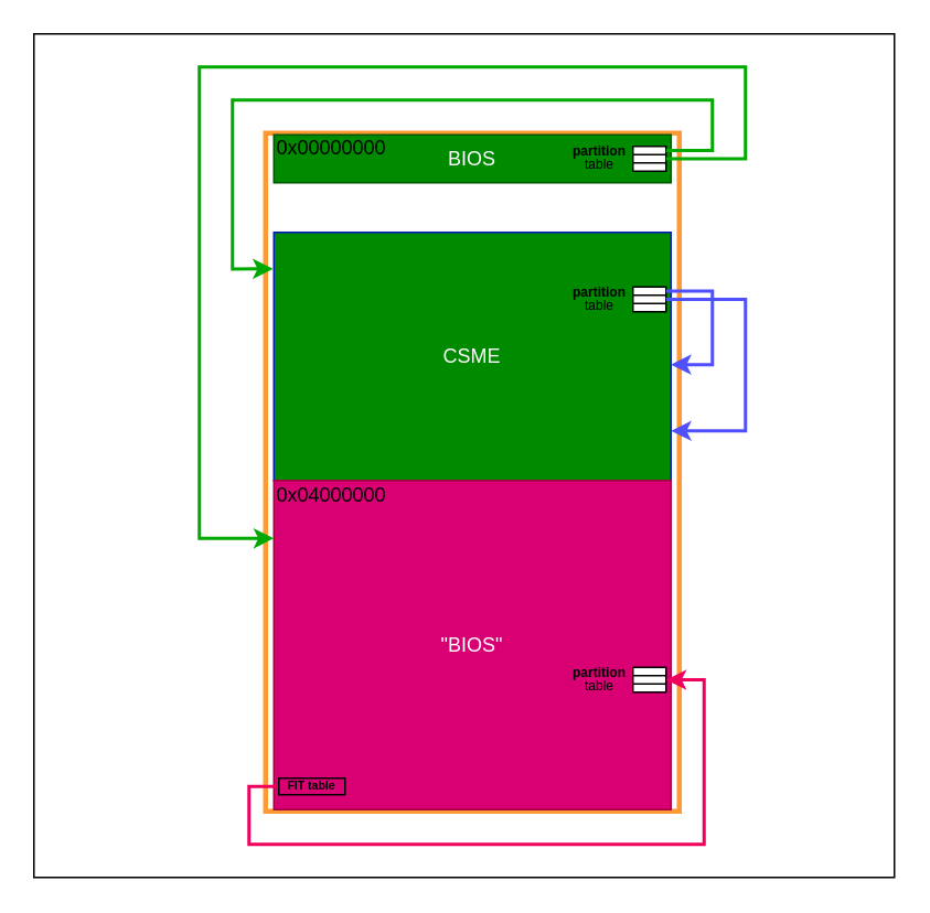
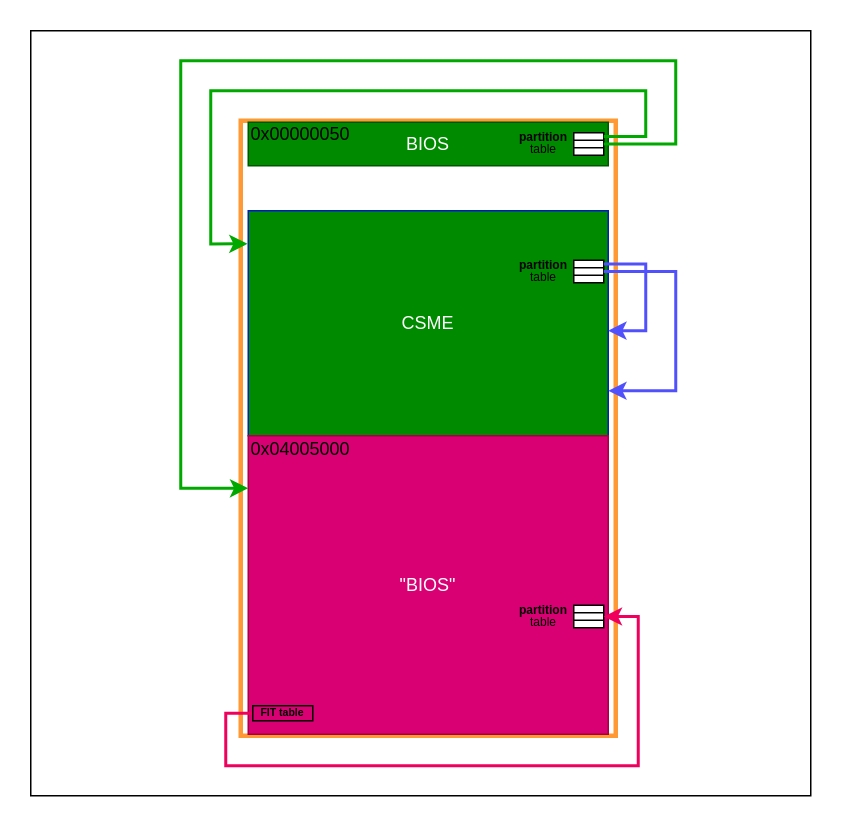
  <mxCell id="0" />
  <mxCell id="1" parent="0" />
  <mxCell id="2" value="" style="rounded=0;whiteSpace=wrap;html=1;" vertex="1" parent="1"><mxGeometry x="20" y="20" width="520" height="510" as="geometry" /></mxCell>
  <mxCell id="3" value="" style="rounded=0;whiteSpace=wrap;html=1;strokeColor=#FF9933;strokeWidth=3;" vertex="1" parent="1"><mxGeometry x="160" y="80" width="250" height="410" as="geometry" /></mxCell>
  <mxCell id="4" value="BIOS" style="rounded=0;whiteSpace=wrap;html=1;fillColor=#008a00;fontColor=#ffffff;strokeColor=#005700;" vertex="1" parent="1"><mxGeometry x="165" y="81" width="240" height="29" as="geometry" /></mxCell>
  <mxCell id="5" value="CSME" style="rounded=0;whiteSpace=wrap;html=1;fillColor=#008a00;fontColor=#ffffff;strokeColor=#001DBC;" vertex="1" parent="1"><mxGeometry x="165" y="140" width="240" height="150" as="geometry" /></mxCell>
  <mxCell id="6" value="&quot;BIOS&quot;" style="rounded=0;whiteSpace=wrap;html=1;fillColor=#d80073;fontColor=#ffffff;strokeColor=#A50040;" vertex="1" parent="1"><mxGeometry x="165" y="290" width="240" height="199" as="geometry" /></mxCell>
  <mxCell id="7" value="" style="group;movable=1;resizable=1;rotatable=1;deletable=1;editable=1;locked=0;connectable=1;" vertex="1" connectable="0" parent="1"><mxGeometry x="342" y="170" width="60" height="20" as="geometry" /></mxCell>
  <mxCell id="8" value="" style="shape=table;startSize=0;container=1;collapsible=0;childLayout=tableLayout;fontSize=16;movable=1;resizable=1;rotatable=1;deletable=1;editable=1;locked=0;connectable=1;" vertex="1" parent="7"><mxGeometry x="40" y="3" width="20" height="15" as="geometry" /></mxCell>
  <mxCell id="9" value="" style="shape=tableRow;horizontal=0;startSize=0;swimlaneHead=0;swimlaneBody=0;strokeColor=inherit;top=0;left=0;bottom=0;right=0;collapsible=0;dropTarget=0;fillColor=none;points=[[0,0.5],[1,0.5]];portConstraint=eastwest;fontSize=16;movable=1;resizable=1;rotatable=1;deletable=1;editable=1;locked=0;connectable=1;" vertex="1" parent="8"><mxGeometry width="20" height="5" as="geometry" /></mxCell>
  <mxCell id="10" value="&lt;h5&gt;&lt;br&gt;&lt;/h5&gt;" style="shape=partialRectangle;html=1;whiteSpace=wrap;connectable=1;strokeColor=inherit;overflow=hidden;fillColor=none;top=0;left=0;bottom=0;right=0;pointerEvents=1;fontSize=16;movable=1;resizable=1;rotatable=1;deletable=1;editable=1;locked=0;" vertex="1" parent="9"><mxGeometry width="20" height="5" as="geometry"><mxRectangle width="20" height="5" as="alternateBounds" /></mxGeometry></mxCell>
  <mxCell id="11" value="" style="shape=tableRow;horizontal=0;startSize=0;swimlaneHead=0;swimlaneBody=0;strokeColor=inherit;top=0;left=0;bottom=0;right=0;collapsible=0;dropTarget=0;fillColor=none;points=[[0,0.5],[1,0.5]];portConstraint=eastwest;fontSize=16;movable=1;resizable=1;rotatable=1;deletable=1;editable=1;locked=0;connectable=1;" vertex="1" parent="8"><mxGeometry y="5" width="20" height="5" as="geometry" /></mxCell>
  <mxCell id="12" value="" style="shape=partialRectangle;html=1;whiteSpace=wrap;connectable=1;strokeColor=inherit;overflow=hidden;fillColor=none;top=0;left=0;bottom=0;right=0;pointerEvents=1;fontSize=16;movable=1;resizable=1;rotatable=1;deletable=1;editable=1;locked=0;" vertex="1" parent="11"><mxGeometry width="20" height="5" as="geometry"><mxRectangle width="20" height="5" as="alternateBounds" /></mxGeometry></mxCell>
  <mxCell id="13" value="" style="shape=tableRow;horizontal=0;startSize=0;swimlaneHead=0;swimlaneBody=0;strokeColor=inherit;top=0;left=0;bottom=0;right=0;collapsible=0;dropTarget=0;fillColor=none;points=[[0,0.5],[1,0.5]];portConstraint=eastwest;fontSize=16;movable=1;resizable=1;rotatable=1;deletable=1;editable=1;locked=0;connectable=1;" vertex="1" parent="8"><mxGeometry y="10" width="20" height="5" as="geometry" /></mxCell>
  <mxCell id="14" value="" style="shape=partialRectangle;html=1;whiteSpace=wrap;connectable=1;strokeColor=inherit;overflow=hidden;fillColor=none;top=0;left=0;bottom=0;right=0;pointerEvents=1;fontSize=16;movable=1;resizable=1;rotatable=1;deletable=1;editable=1;locked=0;" vertex="1" parent="13"><mxGeometry width="20" height="5" as="geometry"><mxRectangle width="20" height="5" as="alternateBounds" /></mxGeometry></mxCell>
  <mxCell id="15" value="&lt;h5 style=&quot;font-size: 8px; line-height: 90%;&quot;&gt;&lt;font style=&quot;font-size: 8px;&quot;&gt;partition&lt;br&gt;&lt;/font&gt;&lt;span style=&quot;background-color: initial; font-weight: normal;&quot;&gt;table&lt;/span&gt;&lt;/h5&gt;" style="text;html=1;align=center;verticalAlign=middle;whiteSpace=wrap;rounded=0;movable=1;resizable=1;rotatable=1;deletable=1;editable=1;locked=0;connectable=1;" vertex="1" parent="7"><mxGeometry width="40" height="20" as="geometry" /></mxCell>
  <mxCell id="16" value="" style="group;movable=1;resizable=1;rotatable=1;deletable=1;editable=1;locked=0;connectable=1;" vertex="1" connectable="0" parent="1"><mxGeometry x="342" y="85" width="60" height="20" as="geometry" /></mxCell>
  <mxCell id="17" value="" style="shape=table;startSize=0;container=1;collapsible=0;childLayout=tableLayout;fontSize=16;" vertex="1" parent="16"><mxGeometry x="40" y="3" width="20" height="15" as="geometry" /></mxCell>
  <mxCell id="18" value="" style="shape=tableRow;horizontal=0;startSize=0;swimlaneHead=0;swimlaneBody=0;strokeColor=inherit;top=0;left=0;bottom=0;right=0;collapsible=0;dropTarget=0;fillColor=none;points=[[0,0.5],[1,0.5]];portConstraint=eastwest;fontSize=16;" vertex="1" parent="17"><mxGeometry width="20" height="5" as="geometry" /></mxCell>
  <mxCell id="19" value="&lt;h5&gt;&lt;br&gt;&lt;/h5&gt;" style="shape=partialRectangle;html=1;whiteSpace=wrap;connectable=1;strokeColor=inherit;overflow=hidden;fillColor=none;top=0;left=0;bottom=0;right=0;pointerEvents=1;fontSize=16;movable=1;resizable=1;rotatable=1;deletable=1;editable=1;locked=0;" vertex="1" parent="18"><mxGeometry width="20" height="5" as="geometry"><mxRectangle width="20" height="5" as="alternateBounds" /></mxGeometry></mxCell>
  <mxCell id="20" value="" style="shape=tableRow;horizontal=0;startSize=0;swimlaneHead=0;swimlaneBody=0;strokeColor=inherit;top=0;left=0;bottom=0;right=0;collapsible=0;dropTarget=0;fillColor=none;points=[[0,0.5],[1,0.5]];portConstraint=eastwest;fontSize=16;" vertex="1" parent="17"><mxGeometry y="5" width="20" height="5" as="geometry" /></mxCell>
  <mxCell id="21" value="" style="shape=partialRectangle;html=1;whiteSpace=wrap;connectable=1;strokeColor=inherit;overflow=hidden;fillColor=none;top=0;left=0;bottom=0;right=0;pointerEvents=1;fontSize=16;movable=1;resizable=1;rotatable=1;deletable=1;editable=1;locked=0;" vertex="1" parent="20"><mxGeometry width="20" height="5" as="geometry"><mxRectangle width="20" height="5" as="alternateBounds" /></mxGeometry></mxCell>
  <mxCell id="22" value="" style="shape=tableRow;horizontal=0;startSize=0;swimlaneHead=0;swimlaneBody=0;strokeColor=inherit;top=0;left=0;bottom=0;right=0;collapsible=0;dropTarget=0;fillColor=none;points=[[0,0.5],[1,0.5]];portConstraint=eastwest;fontSize=16;" vertex="1" parent="17"><mxGeometry y="10" width="20" height="5" as="geometry" /></mxCell>
  <mxCell id="23" value="" style="shape=partialRectangle;html=1;whiteSpace=wrap;connectable=1;strokeColor=inherit;overflow=hidden;fillColor=none;top=0;left=0;bottom=0;right=0;pointerEvents=1;fontSize=16;movable=1;resizable=1;rotatable=1;deletable=1;editable=1;locked=0;" vertex="1" parent="22"><mxGeometry width="20" height="5" as="geometry"><mxRectangle width="20" height="5" as="alternateBounds" /></mxGeometry></mxCell>
  <mxCell id="24" value="&lt;h5 style=&quot;font-size: 8px; line-height: 90%;&quot;&gt;&lt;font style=&quot;font-size: 8px;&quot;&gt;partition&lt;br&gt;&lt;/font&gt;&lt;span style=&quot;background-color: initial; font-weight: normal;&quot;&gt;table&lt;/span&gt;&lt;/h5&gt;" style="text;html=1;align=center;verticalAlign=middle;whiteSpace=wrap;rounded=0;" vertex="1" parent="16"><mxGeometry width="40" height="20" as="geometry" /></mxCell>
  <mxCell id="25" value="" style="group;movable=1;resizable=1;rotatable=1;deletable=1;editable=1;locked=0;connectable=1;" vertex="1" connectable="0" parent="1"><mxGeometry x="342" y="400" width="60" height="20" as="geometry" /></mxCell>
  <mxCell id="26" value="" style="shape=table;startSize=0;container=1;collapsible=0;childLayout=tableLayout;fontSize=16;" vertex="1" parent="25"><mxGeometry x="40" y="3" width="20" height="15" as="geometry" /></mxCell>
  <mxCell id="27" value="" style="shape=tableRow;horizontal=0;startSize=0;swimlaneHead=0;swimlaneBody=0;strokeColor=inherit;top=0;left=0;bottom=0;right=0;collapsible=0;dropTarget=0;fillColor=none;points=[[0,0.5],[1,0.5]];portConstraint=eastwest;fontSize=16;" vertex="1" parent="26"><mxGeometry width="20" height="5" as="geometry" /></mxCell>
  <mxCell id="28" value="&lt;h5&gt;&lt;br&gt;&lt;/h5&gt;" style="shape=partialRectangle;html=1;whiteSpace=wrap;connectable=1;strokeColor=inherit;overflow=hidden;fillColor=none;top=0;left=0;bottom=0;right=0;pointerEvents=1;fontSize=16;movable=1;resizable=1;rotatable=1;deletable=1;editable=1;locked=0;" vertex="1" parent="27"><mxGeometry width="20" height="5" as="geometry"><mxRectangle width="20" height="5" as="alternateBounds" /></mxGeometry></mxCell>
  <mxCell id="29" value="" style="shape=tableRow;horizontal=0;startSize=0;swimlaneHead=0;swimlaneBody=0;strokeColor=inherit;top=0;left=0;bottom=0;right=0;collapsible=0;dropTarget=0;fillColor=none;points=[[0,0.5],[1,0.5]];portConstraint=eastwest;fontSize=16;" vertex="1" parent="26"><mxGeometry y="5" width="20" height="5" as="geometry" /></mxCell>
  <mxCell id="30" value="" style="shape=partialRectangle;html=1;whiteSpace=wrap;connectable=1;strokeColor=inherit;overflow=hidden;fillColor=none;top=0;left=0;bottom=0;right=0;pointerEvents=1;fontSize=16;movable=1;resizable=1;rotatable=1;deletable=1;editable=1;locked=0;" vertex="1" parent="29"><mxGeometry width="20" height="5" as="geometry"><mxRectangle width="20" height="5" as="alternateBounds" /></mxGeometry></mxCell>
  <mxCell id="31" value="" style="shape=tableRow;horizontal=0;startSize=0;swimlaneHead=0;swimlaneBody=0;strokeColor=inherit;top=0;left=0;bottom=0;right=0;collapsible=0;dropTarget=0;fillColor=none;points=[[0,0.5],[1,0.5]];portConstraint=eastwest;fontSize=16;" vertex="1" parent="26"><mxGeometry y="10" width="20" height="5" as="geometry" /></mxCell>
  <mxCell id="32" value="" style="shape=partialRectangle;html=1;whiteSpace=wrap;connectable=1;strokeColor=inherit;overflow=hidden;fillColor=none;top=0;left=0;bottom=0;right=0;pointerEvents=1;fontSize=16;movable=1;resizable=1;rotatable=1;deletable=1;editable=1;locked=0;" vertex="1" parent="31"><mxGeometry width="20" height="5" as="geometry"><mxRectangle width="20" height="5" as="alternateBounds" /></mxGeometry></mxCell>
  <mxCell id="33" value="&lt;h5 style=&quot;font-size: 8px; line-height: 90%;&quot;&gt;&lt;font style=&quot;font-size: 8px;&quot;&gt;partition&lt;br&gt;&lt;/font&gt;&lt;span style=&quot;background-color: initial; font-weight: normal;&quot;&gt;table&lt;/span&gt;&lt;/h5&gt;" style="text;html=1;align=center;verticalAlign=middle;whiteSpace=wrap;rounded=0;" vertex="1" parent="25"><mxGeometry width="40" height="20" as="geometry" /></mxCell>
  <mxCell id="34" style="edgeStyle=orthogonalEdgeStyle;rounded=0;orthogonalLoop=1;jettySize=auto;html=1;entryX=1;entryY=0.5;entryDx=0;entryDy=0;fillColor=#d80073;strokeColor=#F0005D;strokeWidth=2;" edge="1" parent="1" source="35" target="30"><mxGeometry relative="1" as="geometry"><Array as="points"><mxPoint x="150" y="475" /><mxPoint x="150" y="510" /><mxPoint x="425" y="510" /><mxPoint x="425" y="411" /></Array></mxGeometry></mxCell>
  <mxCell id="35" value="FIT table" style="text;html=1;align=center;verticalAlign=middle;whiteSpace=wrap;rounded=0;fontSize=7;fontStyle=1;labelBorderColor=none;strokeColor=default;" vertex="1" parent="1"><mxGeometry x="168" y="470" width="40" height="10" as="geometry" /></mxCell>
  <mxCell id="36" style="edgeStyle=orthogonalEdgeStyle;rounded=0;orthogonalLoop=1;jettySize=auto;html=1;entryX=1;entryY=0.533;entryDx=0;entryDy=0;entryPerimeter=0;fillColor=#0050ef;strokeColor=#5050FC;strokeWidth=2;" edge="1" parent="1" source="10" target="5"><mxGeometry relative="1" as="geometry"><mxPoint x="430" y="210" as="targetPoint" /><Array as="points"><mxPoint x="430" y="176" /><mxPoint x="430" y="220" /></Array></mxGeometry></mxCell>
  <mxCell id="37" style="edgeStyle=orthogonalEdgeStyle;rounded=0;orthogonalLoop=1;jettySize=auto;html=1;entryX=1;entryY=0.8;entryDx=0;entryDy=0;entryPerimeter=0;fillColor=#0050ef;strokeColor=#5050FC;strokeWidth=2;" edge="1" parent="1" source="12" target="5"><mxGeometry relative="1" as="geometry"><mxPoint x="440" y="260" as="targetPoint" /><Array as="points"><mxPoint x="450" y="180" /><mxPoint x="450" y="260" /></Array></mxGeometry></mxCell>
  <mxCell id="38" style="edgeStyle=orthogonalEdgeStyle;rounded=0;orthogonalLoop=1;jettySize=auto;html=1;entryX=-0.002;entryY=0.147;entryDx=0;entryDy=0;entryPerimeter=0;fillColor=#008a00;strokeColor=#00A800;strokeWidth=2;exitX=1;exitY=0.5;exitDx=0;exitDy=0;" edge="1" parent="1" source="19" target="5"><mxGeometry relative="1" as="geometry"><mxPoint x="440" y="89.5" as="targetPoint" /><Array as="points"><mxPoint x="430" y="90" /><mxPoint x="430" y="60" /><mxPoint x="140" y="60" /><mxPoint x="140" y="162" /></Array></mxGeometry></mxCell>
  <mxCell id="39" style="edgeStyle=orthogonalEdgeStyle;rounded=0;orthogonalLoop=1;jettySize=auto;html=1;entryX=0;entryY=0.176;entryDx=0;entryDy=0;entryPerimeter=0;fillColor=#008a00;strokeColor=#00A800;strokeWidth=2;" edge="1" parent="1" source="17" target="6"><mxGeometry relative="1" as="geometry"><mxPoint x="450" y="94.5" as="targetPoint" /><Array as="points"><mxPoint x="450" y="95" /><mxPoint x="450" y="40" /><mxPoint x="120" y="40" /><mxPoint x="120" y="325" /></Array></mxGeometry></mxCell>
- <mxCell id="40" value="0x04000000" style="text;html=1;align=center;verticalAlign=middle;whiteSpace=wrap;rounded=0;" vertex="1" parent="1"><mxGeometry x="165" y="289" width="70" height="20" as="geometry" /></mxCell>
- <mxCell id="41" value="0x00000000" style="text;html=1;align=center;verticalAlign=middle;whiteSpace=wrap;rounded=0;" vertex="1" parent="1"><mxGeometry x="165" y="79" width="70" height="20" as="geometry" /></mxCell>
+ <mxCell id="40" value="0x04005000" style="text;html=1;align=center;verticalAlign=middle;whiteSpace=wrap;rounded=0;" vertex="1" parent="1"><mxGeometry x="165" y="289" width="70" height="20" as="geometry" /></mxCell>
+ <mxCell id="41" value="0x00000050" style="text;html=1;align=center;verticalAlign=middle;whiteSpace=wrap;rounded=0;" vertex="1" parent="1"><mxGeometry x="165" y="79" width="70" height="20" as="geometry" /></mxCell>
